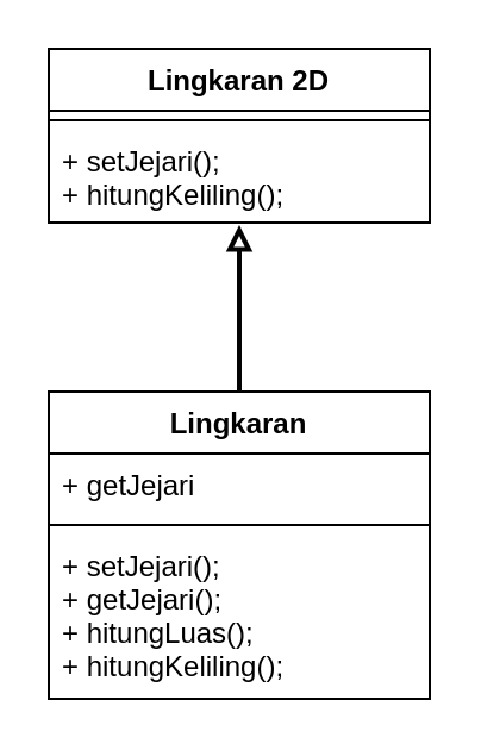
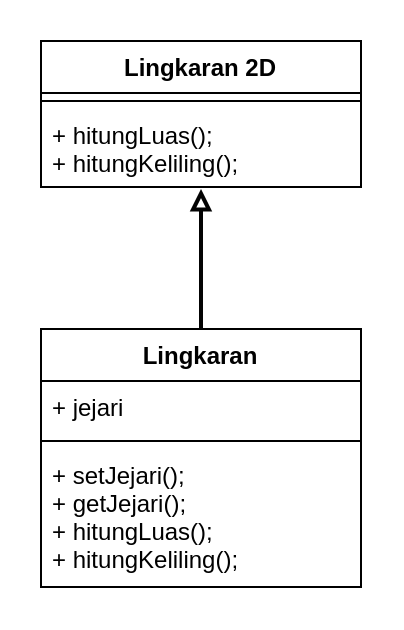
  <mxCell id="0" />
  <mxCell id="1" parent="0" />
  <mxCell id="2" value="Lingkaran 2D" style="swimlane;fontStyle=1;align=center;verticalAlign=top;childLayout=stackLayout;horizontal=1;startSize=26;horizontalStack=0;resizeParent=1;resizeParentMax=0;resizeLast=0;collapsible=1;marginBottom=0;" vertex="1" parent="1"><mxGeometry x="20" y="20" width="160" height="73" as="geometry" /></mxCell>
  <mxCell id="3" value="" style="line;strokeWidth=1;fillColor=none;align=left;verticalAlign=middle;spacingTop=-1;spacingLeft=3;spacingRight=3;rotatable=0;labelPosition=right;points=[];portConstraint=eastwest;" vertex="1" parent="2"><mxGeometry y="26" width="160" height="8" as="geometry" /></mxCell>
- <mxCell id="4" value="+ setJejari();&#10;+ hitungKeliling();" style="text;strokeColor=none;fillColor=none;align=left;verticalAlign=top;spacingLeft=4;spacingRight=4;overflow=hidden;rotatable=0;points=[[0,0.5],[1,0.5]];portConstraint=eastwest;" vertex="1" parent="2"><mxGeometry y="34" width="160" height="39" as="geometry" /></mxCell>
+ <mxCell id="4" value="+ hitungLuas();&#10;+ hitungKeliling();" style="text;strokeColor=none;fillColor=none;align=left;verticalAlign=top;spacingLeft=4;spacingRight=4;overflow=hidden;rotatable=0;points=[[0,0.5],[1,0.5]];portConstraint=eastwest;" vertex="1" parent="2"><mxGeometry y="34" width="160" height="39" as="geometry" /></mxCell>
  <mxCell id="5" value="Lingkaran" style="swimlane;fontStyle=1;align=center;verticalAlign=top;childLayout=stackLayout;horizontal=1;startSize=26;horizontalStack=0;resizeParent=1;resizeParentMax=0;resizeLast=0;collapsible=1;marginBottom=0;" vertex="1" parent="1"><mxGeometry x="20" y="164" width="160" height="129" as="geometry" /></mxCell>
- <mxCell id="6" value="+ getJejari" style="text;strokeColor=none;fillColor=none;align=left;verticalAlign=top;spacingLeft=4;spacingRight=4;overflow=hidden;rotatable=0;points=[[0,0.5],[1,0.5]];portConstraint=eastwest;" vertex="1" parent="5"><mxGeometry y="26" width="160" height="26" as="geometry" /></mxCell>
+ <mxCell id="6" value="+ jejari" style="text;strokeColor=none;fillColor=none;align=left;verticalAlign=top;spacingLeft=4;spacingRight=4;overflow=hidden;rotatable=0;points=[[0,0.5],[1,0.5]];portConstraint=eastwest;" vertex="1" parent="5"><mxGeometry y="26" width="160" height="26" as="geometry" /></mxCell>
  <mxCell id="7" value="" style="line;strokeWidth=1;fillColor=none;align=left;verticalAlign=middle;spacingTop=-1;spacingLeft=3;spacingRight=3;rotatable=0;labelPosition=right;points=[];portConstraint=eastwest;" vertex="1" parent="5"><mxGeometry y="52" width="160" height="8" as="geometry" /></mxCell>
  <mxCell id="8" value="+ setJejari();&#10;+ getJejari();&#10;+ hitungLuas();&#10;+ hitungKeliling();" style="text;strokeColor=none;fillColor=none;align=left;verticalAlign=top;spacingLeft=4;spacingRight=4;overflow=hidden;rotatable=0;points=[[0,0.5],[1,0.5]];portConstraint=eastwest;" vertex="1" parent="5"><mxGeometry y="60" width="160" height="69" as="geometry" /></mxCell>
  <mxCell id="9" value="" style="endArrow=block;dashed=0;html=1;dashPattern=1 3;strokeWidth=2;entryX=0.5;entryY=1.026;entryDx=0;entryDy=0;entryPerimeter=0;exitX=0.5;exitY=0;exitDx=0;exitDy=0;snapToPoint=0;fixDash=0;startArrow=none;startFill=0;strokeColor=#030303;endFill=0;rounded=0;" edge="1" parent="1" source="5" target="4"><mxGeometry width="50" height="50" relative="1" as="geometry"><mxPoint x="98" y="156" as="sourcePoint" /><mxPoint x="133" y="166" as="targetPoint" /></mxGeometry></mxCell>
